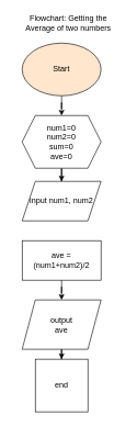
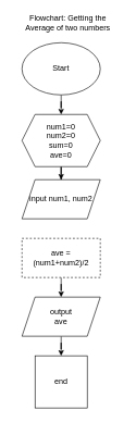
  <mxCell id="0" />
  <mxCell id="1" parent="0" />
  <mxCell id="2" value="" style="edgeStyle=orthogonalEdgeStyle;rounded=0;orthogonalLoop=1;jettySize=auto;html=1;" edge="1" parent="1" source="3" target="5"><mxGeometry relative="1" as="geometry" /></mxCell>
- <mxCell id="3" value="Start" style="ellipse;whiteSpace=wrap;html=1;fillColor=#ffe6cc;" vertex="1" parent="1"><mxGeometry x="33" y="65" width="120" height="80" as="geometry" /></mxCell>
+ <mxCell id="3" value="Start" style="ellipse;whiteSpace=wrap;html=1;" vertex="1" parent="1"><mxGeometry x="33" y="65" width="120" height="80" as="geometry" /></mxCell>
  <mxCell id="4" value="" style="edgeStyle=orthogonalEdgeStyle;rounded=0;orthogonalLoop=1;jettySize=auto;html=1;" edge="1" parent="1" source="5" target="6"><mxGeometry relative="1" as="geometry" /></mxCell>
  <mxCell id="5" value="num1=0&lt;br&gt;num2=0&lt;br&gt;sum=0&lt;br&gt;ave=0" style="shape=hexagon;perimeter=hexagonPerimeter2;whiteSpace=wrap;html=1;fixedSize=1;" vertex="1" parent="1"><mxGeometry x="33" y="175" width="120" height="80" as="geometry" /></mxCell>
  <mxCell id="6" value="input num1, num2" style="shape=parallelogram;perimeter=parallelogramPerimeter;whiteSpace=wrap;html=1;fixedSize=1;" vertex="1" parent="1"><mxGeometry x="33" y="275" width="120" height="60" as="geometry" /></mxCell>
  <mxCell id="7" value="" style="edgeStyle=orthogonalEdgeStyle;rounded=0;orthogonalLoop=1;jettySize=auto;html=1;" edge="1" parent="1" source="8" target="10"><mxGeometry relative="1" as="geometry" /></mxCell>
- <mxCell id="8" value="ave = (num1+num2)/2" style="whiteSpace=wrap;html=1;" vertex="1" parent="1"><mxGeometry x="33" y="365" width="120" height="60" as="geometry" /></mxCell>
+ <mxCell id="8" value="ave = (num1+num2)/2" style="whiteSpace=wrap;html=1;dashed=1;" vertex="1" parent="1"><mxGeometry x="33" y="365" width="120" height="60" as="geometry" /></mxCell>
  <mxCell id="9" value="" style="edgeStyle=orthogonalEdgeStyle;rounded=0;orthogonalLoop=1;jettySize=auto;html=1;" edge="1" parent="1" source="10" target="11"><mxGeometry relative="1" as="geometry" /></mxCell>
- <mxCell id="10" value="output&lt;br&gt;ave" style="shape=parallelogram;perimeter=parallelogramPerimeter;whiteSpace=wrap;html=1;fixedSize=1;" vertex="1" parent="1"><mxGeometry x="33" y="455" width="120" height="75" as="geometry" /></mxCell>
+ <mxCell id="10" value="output&lt;br&gt;ave" style="shape=parallelogram;perimeter=parallelogramPerimeter;whiteSpace=wrap;html=1;fixedSize=1;" vertex="1" parent="1"><mxGeometry x="33" y="455" width="120" height="60" as="geometry" /></mxCell>
  <mxCell id="11" value="end" style="whiteSpace=wrap;html=1;rounded=0;" vertex="1" parent="1"><mxGeometry x="53" y="545" width="80" height="80" as="geometry" /></mxCell>
  <mxCell id="12" value="Flowchart: Getting the Average of two numbers" style="text;html=1;strokeColor=none;fillColor=none;align=center;verticalAlign=middle;whiteSpace=wrap;rounded=0;" vertex="1" parent="1"><mxGeometry x="20.5" y="20" width="165" height="30" as="geometry" /></mxCell>
